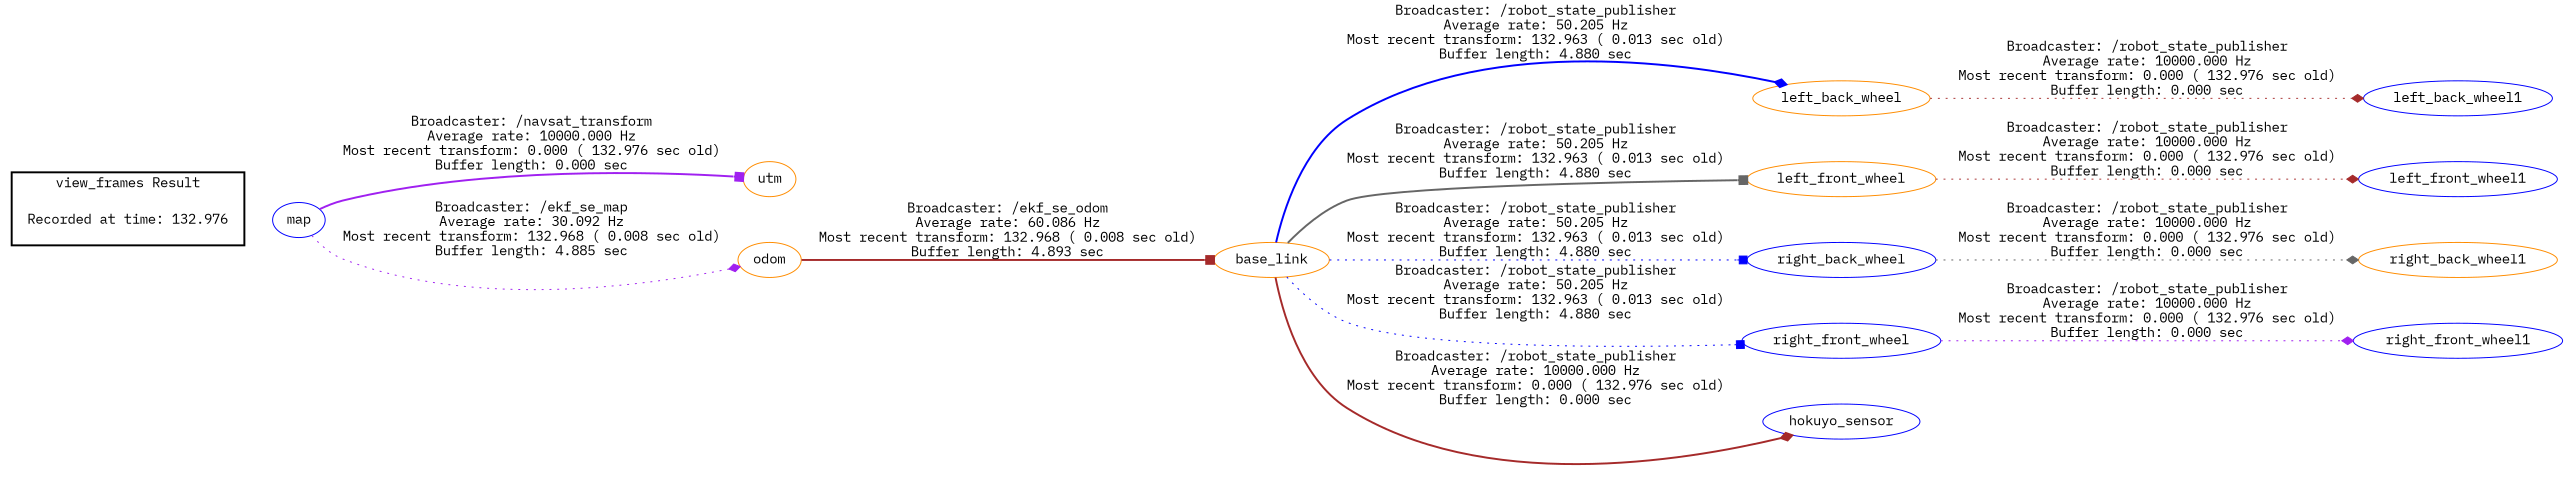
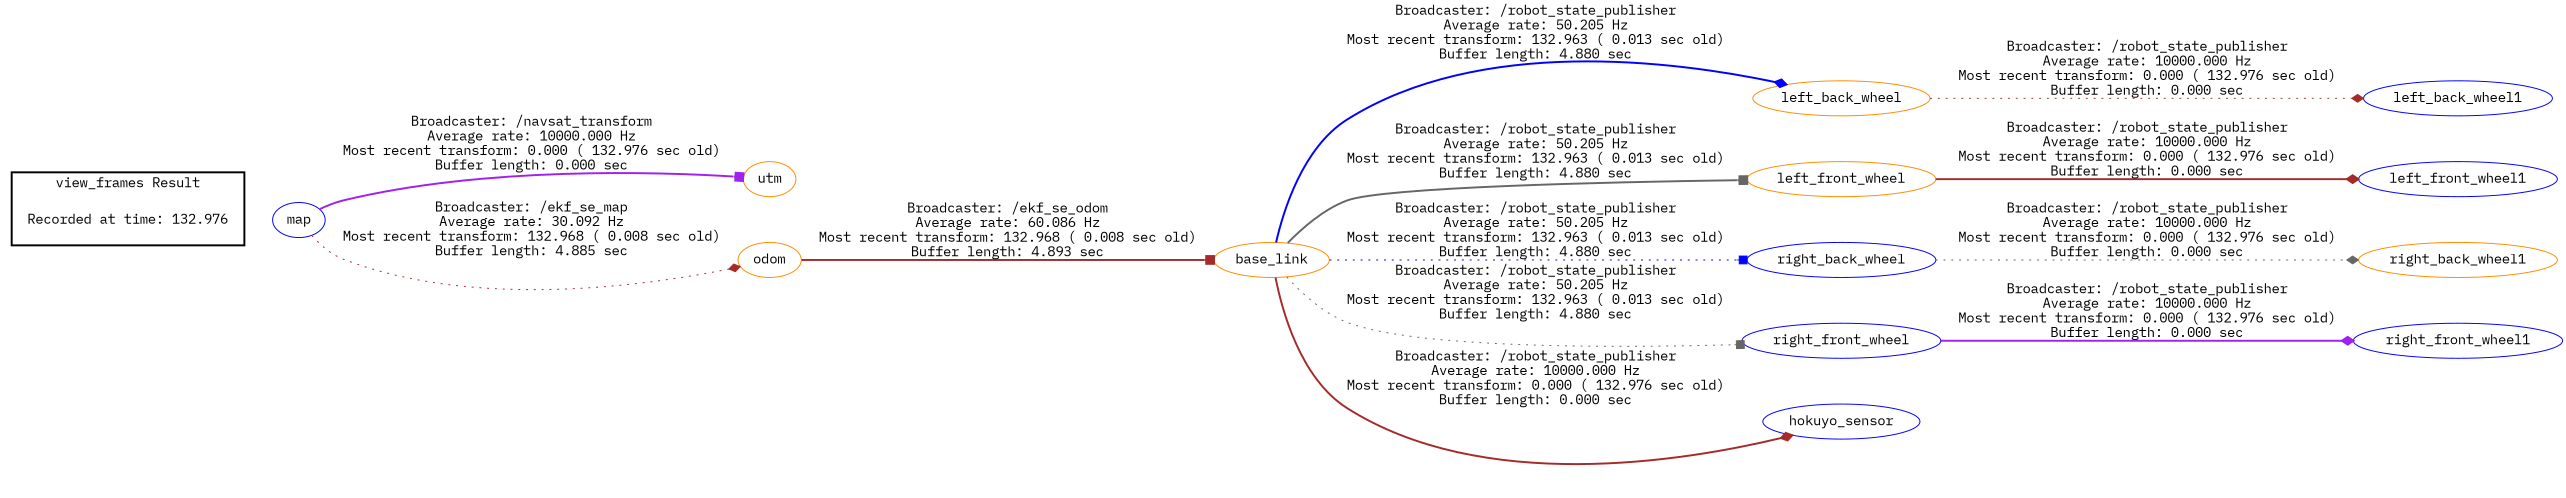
  digraph {
    fontname="IBM Plex Mono"
    rankdir=LR
    node [color=darkorange fontname="IBM Plex Mono"]
    edge [fontname="IBM Plex Mono" style=bold arrowhead=diamond color=brown]
    "Recorded at time: 132.976" [shape=plaintext]
    map [color=blue]
    utm
    odom
    base_link
    left_back_wheel
    left_front_wheel
    right_back_wheel [color=blue]
    right_front_wheel [color=blue]
    hokuyo_sensor [color=blue]
    left_back_wheel1 [color=blue]
    left_front_wheel1 [color=blue]
    right_back_wheel1
    right_front_wheel1 [color=blue]
    subgraph cluster_1 {
      color=black
      label="view_frames Result"
      style=bold
      "Recorded at time: 132.976"
    }
    "Recorded at time: 132.976" -> map [style=invis arrowhead="" color=""]
    map -> utm [arrowhead=box color=purple label="Broadcaster: /navsat_transform\nAverage rate: 10000.000 Hz\nMost recent transform: 0.000 ( 132.976 sec old)\nBuffer length: 0.000 sec\n"]
-   map -> odom [color=purple label="Broadcaster: /ekf_se_map\nAverage rate: 30.092 Hz\nMost recent transform: 132.968 ( 0.008 sec old)\nBuffer length: 4.885 sec\n" style=dotted]
+   map -> odom [label="Broadcaster: /ekf_se_map\nAverage rate: 30.092 Hz\nMost recent transform: 132.968 ( 0.008 sec old)\nBuffer length: 4.885 sec\n" style=dotted]
    odom -> base_link [arrowhead=box label="Broadcaster: /ekf_se_odom\nAverage rate: 60.086 Hz\nMost recent transform: 132.968 ( 0.008 sec old)\nBuffer length: 4.893 sec\n"]
    base_link -> left_back_wheel [color=blue label="Broadcaster: /robot_state_publisher\nAverage rate: 50.205 Hz\nMost recent transform: 132.963 ( 0.013 sec old)\nBuffer length: 4.880 sec\n"]
    base_link -> left_front_wheel [arrowhead=box color=gray40 label="Broadcaster: /robot_state_publisher\nAverage rate: 50.205 Hz\nMost recent transform: 132.963 ( 0.013 sec old)\nBuffer length: 4.880 sec\n"]
    base_link -> right_back_wheel [arrowhead=box color=blue label="Broadcaster: /robot_state_publisher\nAverage rate: 50.205 Hz\nMost recent transform: 132.963 ( 0.013 sec old)\nBuffer length: 4.880 sec\n" style=dotted]
-   base_link -> right_front_wheel [arrowhead=box color=blue label="Broadcaster: /robot_state_publisher\nAverage rate: 50.205 Hz\nMost recent transform: 132.963 ( 0.013 sec old)\nBuffer length: 4.880 sec\n" style=dotted]
+   base_link -> right_front_wheel [arrowhead=box color=gray40 label="Broadcaster: /robot_state_publisher\nAverage rate: 50.205 Hz\nMost recent transform: 132.963 ( 0.013 sec old)\nBuffer length: 4.880 sec\n" style=dotted]
    base_link -> hokuyo_sensor [label="Broadcaster: /robot_state_publisher\nAverage rate: 10000.000 Hz\nMost recent transform: 0.000 ( 132.976 sec old)\nBuffer length: 0.000 sec\n"]
    left_back_wheel -> left_back_wheel1 [label="Broadcaster: /robot_state_publisher\nAverage rate: 10000.000 Hz\nMost recent transform: 0.000 ( 132.976 sec old)\nBuffer length: 0.000 sec\n" style=dotted]
-   left_front_wheel -> left_front_wheel1 [label="Broadcaster: /robot_state_publisher\nAverage rate: 10000.000 Hz\nMost recent transform: 0.000 ( 132.976 sec old)\nBuffer length: 0.000 sec\n" style=dotted]
+   left_front_wheel -> left_front_wheel1 [label="Broadcaster: /robot_state_publisher\nAverage rate: 10000.000 Hz\nMost recent transform: 0.000 ( 132.976 sec old)\nBuffer length: 0.000 sec\n"]
    right_back_wheel -> right_back_wheel1 [color=gray40 label="Broadcaster: /robot_state_publisher\nAverage rate: 10000.000 Hz\nMost recent transform: 0.000 ( 132.976 sec old)\nBuffer length: 0.000 sec\n" style=dotted]
-   right_front_wheel -> right_front_wheel1 [color=purple label="Broadcaster: /robot_state_publisher\nAverage rate: 10000.000 Hz\nMost recent transform: 0.000 ( 132.976 sec old)\nBuffer length: 0.000 sec\n" style=dotted]
+   right_front_wheel -> right_front_wheel1 [color=purple label="Broadcaster: /robot_state_publisher\nAverage rate: 10000.000 Hz\nMost recent transform: 0.000 ( 132.976 sec old)\nBuffer length: 0.000 sec\n"]
  }
